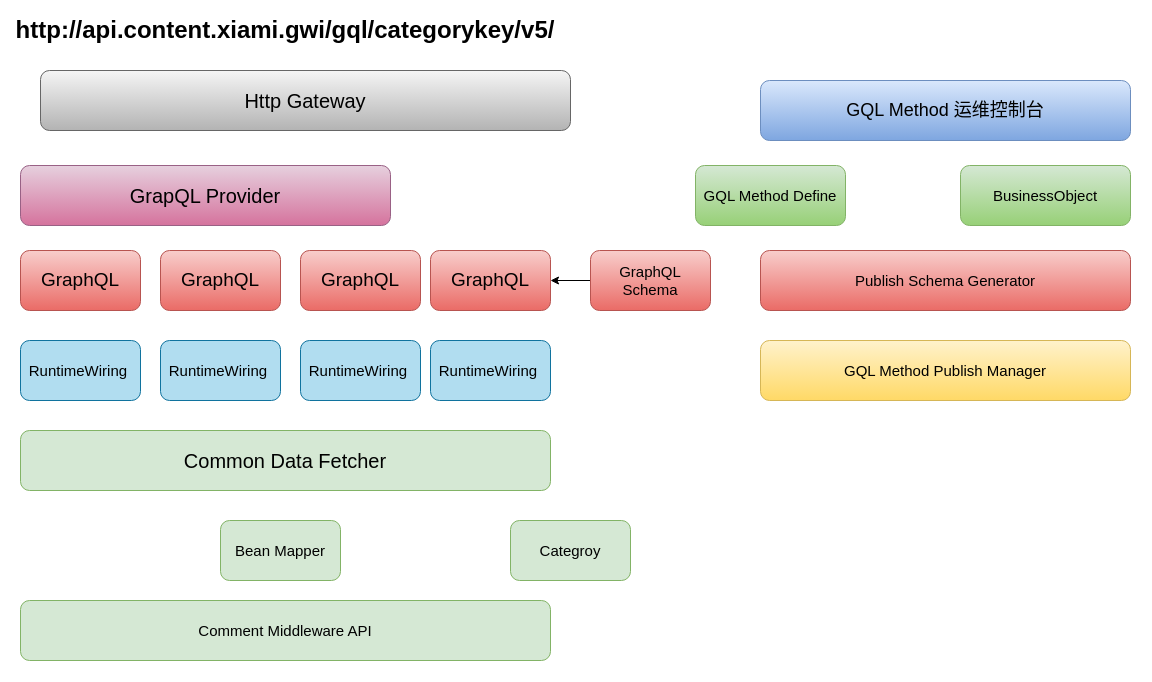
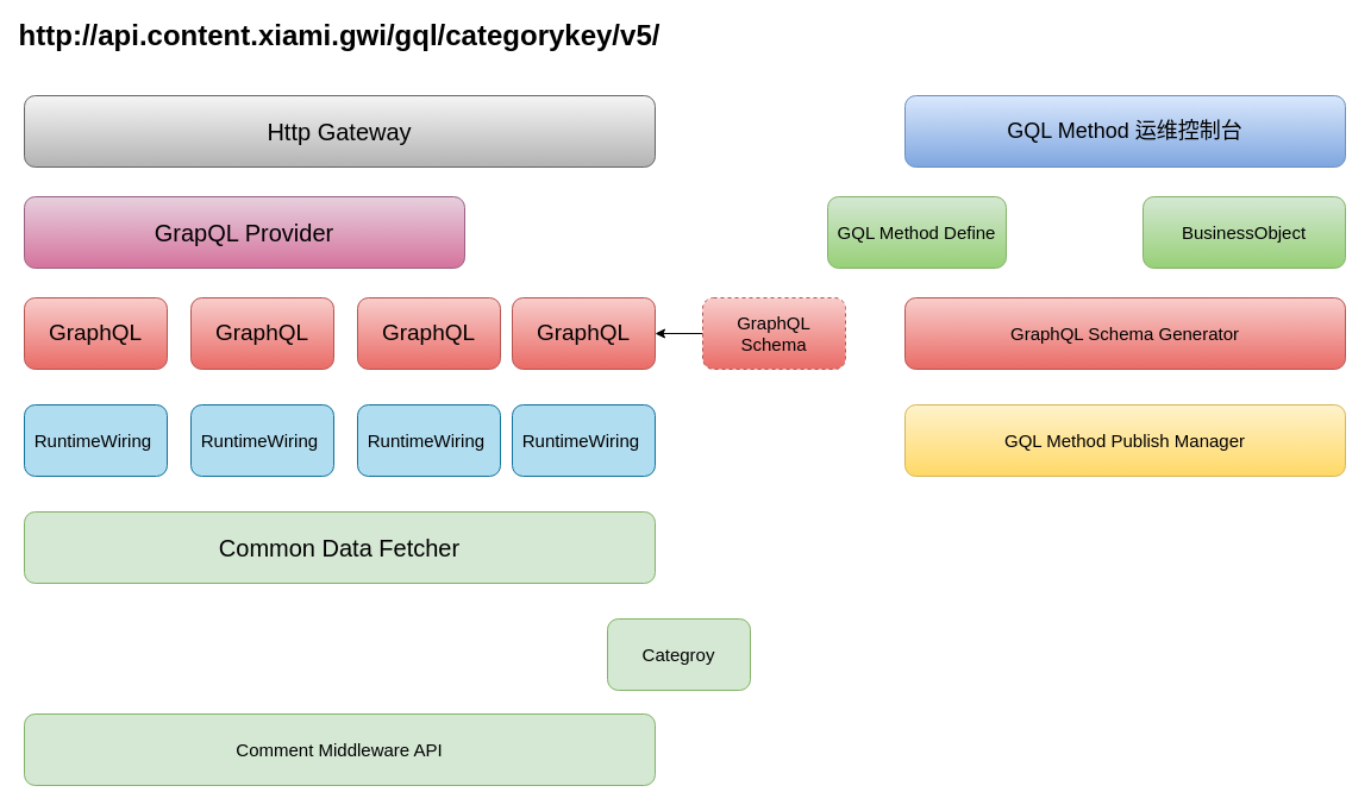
  <mxCell id="0" />
  <mxCell id="1" parent="0" />
  <mxCell id="2" value="&lt;h1&gt;http://api.content.xiami.gwi/gql/categorykey/v5/&lt;/h1&gt;" style="text;html=1;strokeColor=none;fillColor=none;align=center;verticalAlign=middle;whiteSpace=wrap;rounded=0;" vertex="1" parent="1"><mxGeometry x="180" y="20" width="210" height="20" as="geometry" /></mxCell>
- <mxCell id="3" value="Http Gateway" style="rounded=1;whiteSpace=wrap;html=1;fontSize=20;gradientColor=#b3b3b3;fillColor=#f5f5f5;strokeColor=#666666;" vertex="1" parent="1"><mxGeometry x="40" y="70" width="530" height="60" as="geometry" /></mxCell>
+ <mxCell id="3" value="Http Gateway" style="rounded=1;whiteSpace=wrap;html=1;fontSize=20;gradientColor=#b3b3b3;fillColor=#f5f5f5;strokeColor=#666666;" vertex="1" parent="1"><mxGeometry x="20" y="80" width="530" height="60" as="geometry" /></mxCell>
  <mxCell id="4" value="&lt;span style=&quot;font-size: 19px&quot;&gt;GraphQL&lt;/span&gt;" style="rounded=1;whiteSpace=wrap;html=1;fillColor=#f8cecc;strokeColor=#b85450;gradientColor=#ea6b66;" vertex="1" parent="1"><mxGeometry x="20" y="250" width="120" height="60" as="geometry" /></mxCell>
  <mxCell id="5" value="&lt;span style=&quot;font-size: 19px&quot;&gt;GraphQL&lt;/span&gt;" style="rounded=1;whiteSpace=wrap;html=1;fillColor=#f8cecc;strokeColor=#b85450;gradientColor=#ea6b66;" vertex="1" parent="1"><mxGeometry x="160" y="250" width="120" height="60" as="geometry" /></mxCell>
  <mxCell id="6" value="&lt;span style=&quot;font-size: 19px&quot;&gt;GraphQL&lt;/span&gt;" style="rounded=1;whiteSpace=wrap;html=1;fillColor=#f8cecc;strokeColor=#b85450;gradientColor=#ea6b66;" vertex="1" parent="1"><mxGeometry x="300" y="250" width="120" height="60" as="geometry" /></mxCell>
  <mxCell id="7" value="GraphQL" style="rounded=1;whiteSpace=wrap;html=1;fillColor=#f8cecc;strokeColor=#b85450;fontSize=19;gradientColor=#ea6b66;" vertex="1" parent="1"><mxGeometry x="430" y="250" width="120" height="60" as="geometry" /></mxCell>
  <mxCell id="8" value="RuntimeWiring&amp;nbsp;" style="rounded=1;whiteSpace=wrap;html=1;fillColor=#b1ddf0;strokeColor=#10739e;fontSize=15;" vertex="1" parent="1"><mxGeometry x="20" y="340" width="120" height="60" as="geometry" /></mxCell>
  <mxCell id="9" value="Common Data Fetcher" style="rounded=1;whiteSpace=wrap;html=1;fillColor=#d5e8d4;strokeColor=#82b366;fontSize=20;" vertex="1" parent="1"><mxGeometry x="20" y="430" width="530" height="60" as="geometry" /></mxCell>
  <mxCell id="10" value="RuntimeWiring&amp;nbsp;" style="rounded=1;whiteSpace=wrap;html=1;fillColor=#b1ddf0;strokeColor=#10739e;fontSize=15;" vertex="1" parent="1"><mxGeometry x="160" y="340" width="120" height="60" as="geometry" /></mxCell>
  <mxCell id="11" value="RuntimeWiring&amp;nbsp;" style="rounded=1;whiteSpace=wrap;html=1;fillColor=#b1ddf0;strokeColor=#10739e;fontSize=15;" vertex="1" parent="1"><mxGeometry x="300" y="340" width="120" height="60" as="geometry" /></mxCell>
  <mxCell id="12" value="&lt;font style=&quot;font-size: 15px&quot;&gt;RuntimeWiring&amp;nbsp;&lt;/font&gt;" style="rounded=1;whiteSpace=wrap;html=1;fillColor=#b1ddf0;strokeColor=#10739e;fontSize=15;" vertex="1" parent="1"><mxGeometry x="430" y="340" width="120" height="60" as="geometry" /></mxCell>
  <mxCell id="13" value="GrapQL Provider" style="rounded=1;whiteSpace=wrap;html=1;fontSize=20;gradientColor=#d5739d;fillColor=#e6d0de;strokeColor=#996185;" vertex="1" parent="1"><mxGeometry x="20" y="165" width="370" height="60" as="geometry" /></mxCell>
  <mxCell id="14" value="Categroy" style="rounded=1;whiteSpace=wrap;html=1;fillColor=#d5e8d4;strokeColor=#82b366;fontSize=15;" vertex="1" parent="1"><mxGeometry x="510" y="520" width="120" height="60" as="geometry" /></mxCell>
- <mxCell id="15" value="Bean Mapper" style="rounded=1;whiteSpace=wrap;html=1;fillColor=#d5e8d4;strokeColor=#82b366;fontSize=15;" vertex="1" parent="1"><mxGeometry x="220" y="520" width="120" height="60" as="geometry" /></mxCell>
  <mxCell id="16" value="Comment Middleware API" style="rounded=1;whiteSpace=wrap;html=1;fillColor=#d5e8d4;strokeColor=#82b366;fontSize=15;" vertex="1" parent="1"><mxGeometry x="20" y="600" width="530" height="60" as="geometry" /></mxCell>
  <mxCell id="17" value="GQL Method Define" style="rounded=1;whiteSpace=wrap;html=1;gradientColor=#97d077;fillColor=#d5e8d4;strokeColor=#82b366;fontSize=15;" vertex="1" parent="1"><mxGeometry x="695" y="165" width="150" height="60" as="geometry" /></mxCell>
  <mxCell id="18" value="" style="edgeStyle=orthogonalEdgeStyle;rounded=0;orthogonalLoop=1;jettySize=auto;html=1;" edge="1" parent="1" source="19" target="7"><mxGeometry relative="1" as="geometry" /></mxCell>
- <mxCell id="19" value="GraphQL Schema" style="rounded=1;whiteSpace=wrap;html=1;gradientColor=#ea6b66;fillColor=#f8cecc;strokeColor=#b85450;fontSize=15;" vertex="1" parent="1"><mxGeometry x="590" y="250" width="120" height="60" as="geometry" /></mxCell>
+ <mxCell id="19" value="GraphQL Schema" style="rounded=1;whiteSpace=wrap;html=1;gradientColor=#ea6b66;fillColor=#f8cecc;strokeColor=#b85450;fontSize=15;dashed=1;" vertex="1" parent="1"><mxGeometry x="590" y="250" width="120" height="60" as="geometry" /></mxCell>
  <mxCell id="20" value="BusinessObject" style="rounded=1;whiteSpace=wrap;html=1;gradientColor=#97d077;fillColor=#d5e8d4;strokeColor=#82b366;fontSize=15;" vertex="1" parent="1"><mxGeometry x="960" y="165" width="170" height="60" as="geometry" /></mxCell>
  <mxCell id="21" value="GQL Method 运维控制台" style="rounded=1;whiteSpace=wrap;html=1;gradientColor=#7ea6e0;fillColor=#dae8fc;strokeColor=#6c8ebf;fontSize=18;" vertex="1" parent="1"><mxGeometry x="760" y="80" width="370" height="60" as="geometry" /></mxCell>
  <mxCell id="22" value="GQL Method Publish Manager" style="rounded=1;whiteSpace=wrap;html=1;gradientColor=#ffd966;fillColor=#fff2cc;strokeColor=#d6b656;fontSize=15;" vertex="1" parent="1"><mxGeometry x="760" y="340" width="370" height="60" as="geometry" /></mxCell>
- <mxCell id="23" value="Publish Schema Generator" style="rounded=1;whiteSpace=wrap;html=1;gradientColor=#ea6b66;fillColor=#f8cecc;strokeColor=#b85450;fontSize=15;" vertex="1" parent="1"><mxGeometry x="760" y="250" width="370" height="60" as="geometry" /></mxCell>
+ <mxCell id="23" value="GraphQL Schema Generator" style="rounded=1;whiteSpace=wrap;html=1;gradientColor=#ea6b66;fillColor=#f8cecc;strokeColor=#b85450;fontSize=15;" vertex="1" parent="1"><mxGeometry x="760" y="250" width="370" height="60" as="geometry" /></mxCell>
